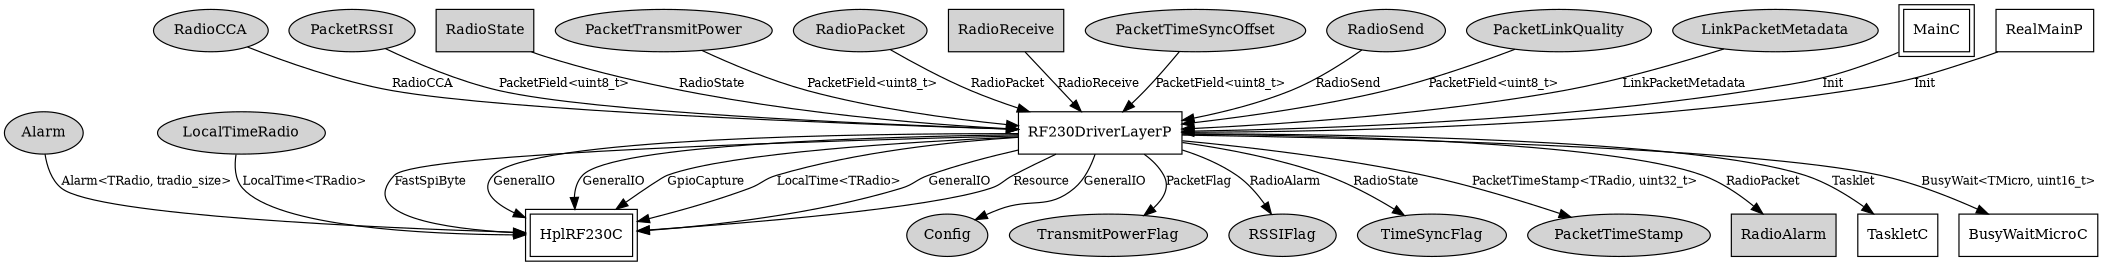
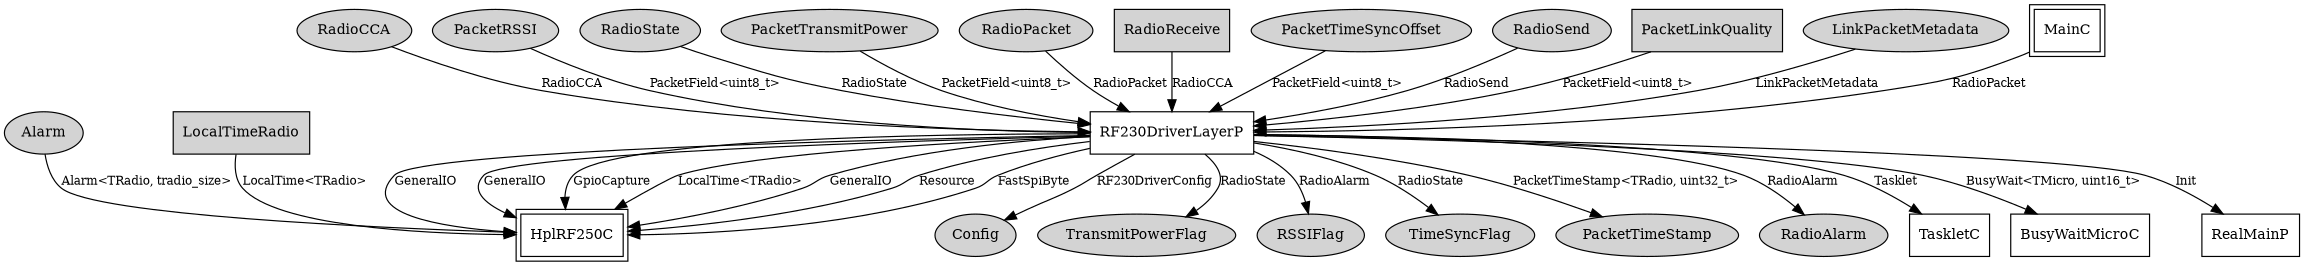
  digraph {
    node [fontsize=12 shape=ellipse style=filled]
    edge [fontsize=10]
    n1 [label=RadioCCA]
    RF230DriverLayerP [shape=box style=""]
-   HplRF230C [peripheries=2 shape=box style=""]
+   HplRF230C [peripheries=2 shape=box label=HplRF250C style=""]
    n4 [label=Config]
    n5 [label=TransmitPowerFlag]
    n6 [label=RSSIFlag]
    n7 [label=TimeSyncFlag]
    n8 [label=PacketTimeStamp]
-   n9 [label=RadioAlarm shape=box]
+   n9 [label=RadioAlarm]
    TaskletC [shape=box style=""]
    BusyWaitMicroC [shape=box style=""]
    n12 [label=PacketRSSI]
-   n13 [label=RadioState shape=box]
+   n13 [label=RadioState]
    n14 [label=PacketTransmitPower]
    n15 [label=RadioPacket]
    n16 [label=RadioReceive shape=box]
    n17 [label=Alarm]
    n18 [label=PacketTimeSyncOffset]
-   n19 [label=LocalTimeRadio]
+   n19 [label=LocalTimeRadio shape=box]
    n20 [label=RadioSend]
-   n21 [label=PacketLinkQuality]
+   n21 [label=PacketLinkQuality shape=box]
    n22 [label=LinkPacketMetadata]
    MainC [peripheries=2 shape=box style=""]
    RealMainP [shape=box style=""]
    n1 -> RF230DriverLayerP [label=RadioCCA]
    RF230DriverLayerP -> HplRF230C [label="LocalTime<TRadio>"]
    RF230DriverLayerP -> HplRF230C [label=GeneralIO]
    RF230DriverLayerP -> HplRF230C [label=Resource]
    RF230DriverLayerP -> HplRF230C [label=FastSpiByte]
    RF230DriverLayerP -> HplRF230C [label=GeneralIO]
    RF230DriverLayerP -> HplRF230C [label=GeneralIO]
    RF230DriverLayerP -> HplRF230C [label=GpioCapture]
-   RF230DriverLayerP -> n4 [label=GeneralIO]
-   RF230DriverLayerP -> n5 [label=PacketFlag]
+   RF230DriverLayerP -> n4 [label=RF230DriverConfig]
+   RF230DriverLayerP -> n5 [label=RadioState]
    RF230DriverLayerP -> n6 [label=RadioAlarm]
    RF230DriverLayerP -> n7 [label=RadioState]
    RF230DriverLayerP -> n8 [label="PacketTimeStamp<TRadio, uint32_t>"]
-   RF230DriverLayerP -> n9 [label=RadioPacket]
+   RF230DriverLayerP -> n9 [label=RadioAlarm]
    RF230DriverLayerP -> TaskletC [label=Tasklet]
    RF230DriverLayerP -> BusyWaitMicroC [label="BusyWait<TMicro, uint16_t>"]
    n12 -> RF230DriverLayerP [label="PacketField<uint8_t>"]
    n13 -> RF230DriverLayerP [label=RadioState]
    n14 -> RF230DriverLayerP [label="PacketField<uint8_t>"]
    n15 -> RF230DriverLayerP [label=RadioPacket]
-   n16 -> RF230DriverLayerP [label=RadioReceive]
+   n16 -> RF230DriverLayerP [label=RadioCCA]
    n17 -> HplRF230C [label="Alarm<TRadio, tradio_size>"]
    n18 -> RF230DriverLayerP [label="PacketField<uint8_t>"]
    n19 -> HplRF230C [label="LocalTime<TRadio>"]
    n20 -> RF230DriverLayerP [label=RadioSend]
    n21 -> RF230DriverLayerP [label="PacketField<uint8_t>"]
    n22 -> RF230DriverLayerP [label=LinkPacketMetadata]
-   MainC -> RF230DriverLayerP [label=Init]
-   RealMainP -> RF230DriverLayerP [label=Init]
+   MainC -> RF230DriverLayerP [label=RadioPacket]
+   RF230DriverLayerP -> RealMainP [label=Init]
  }
